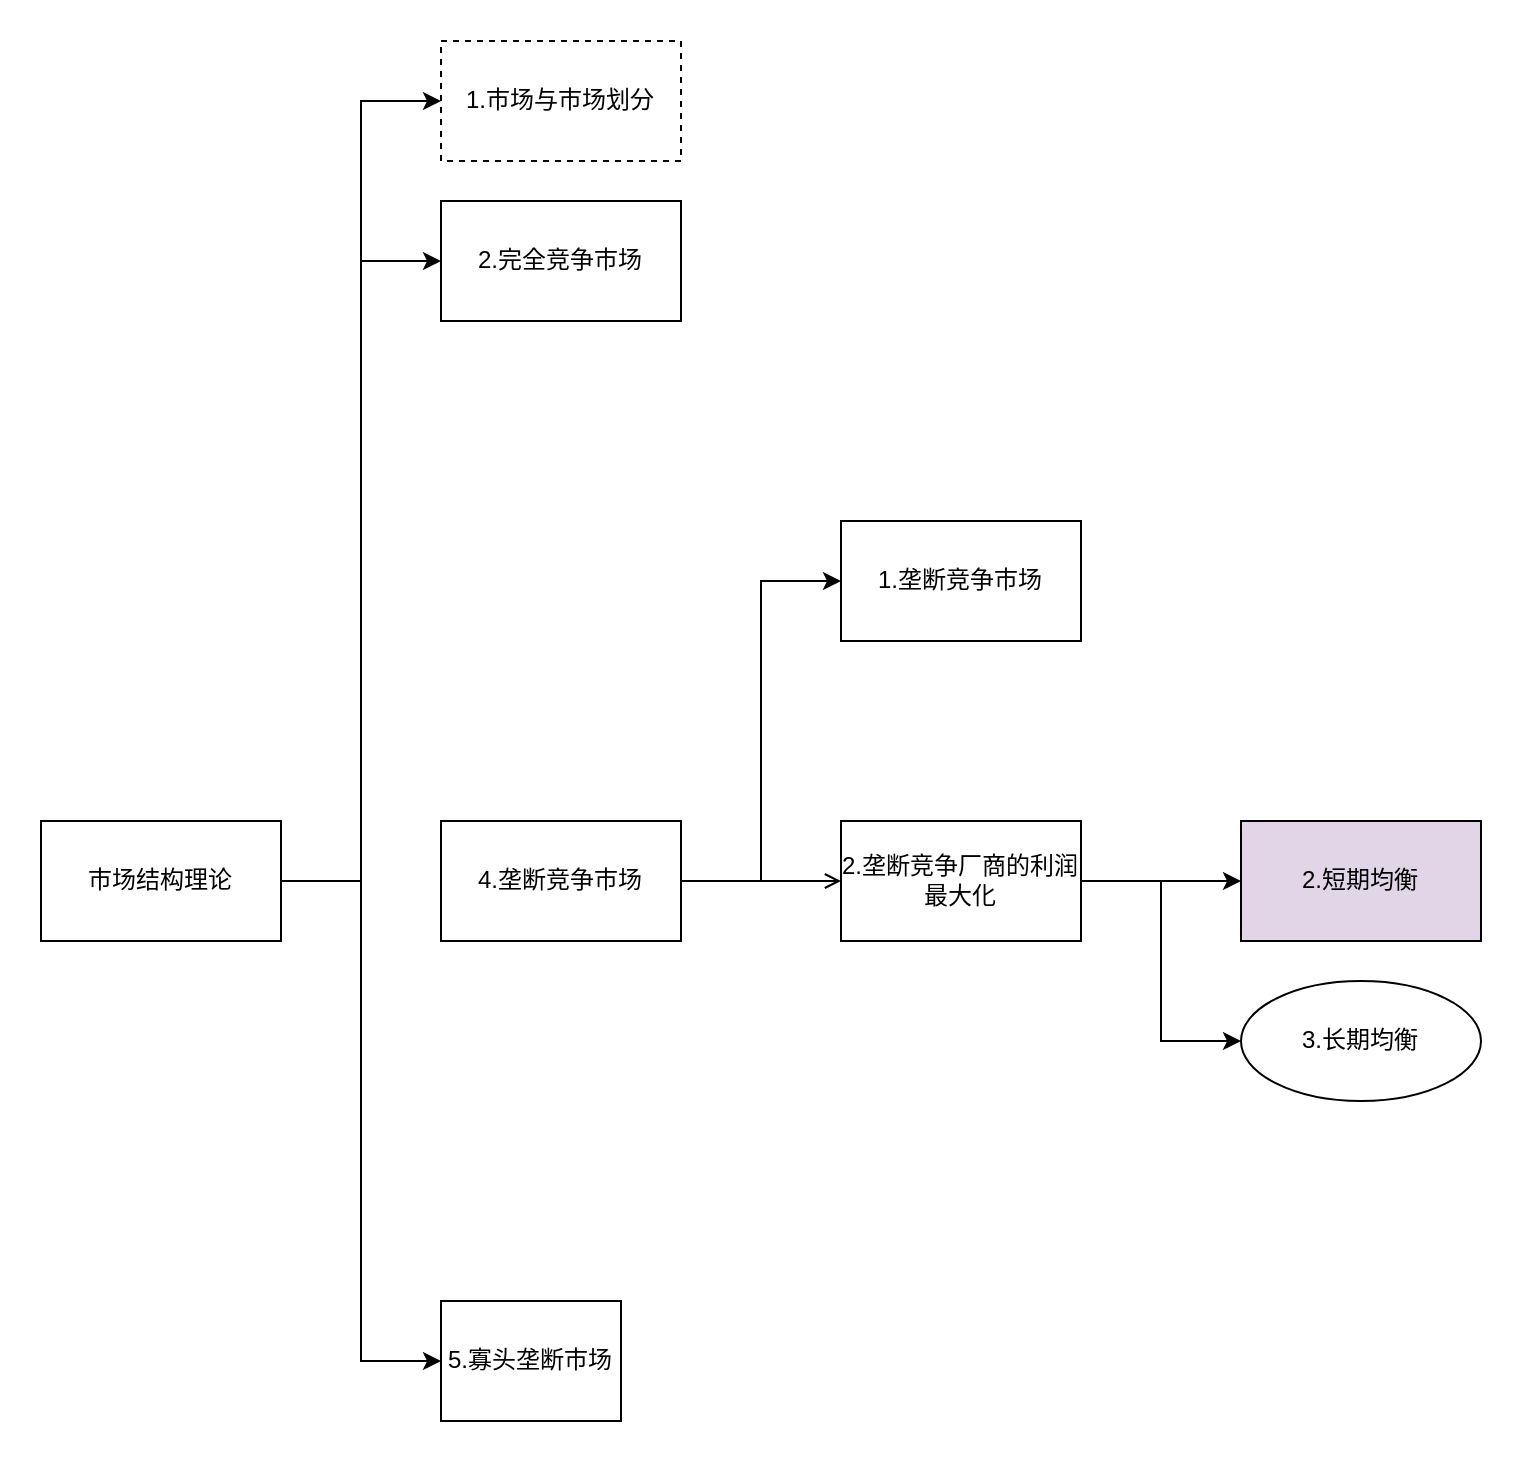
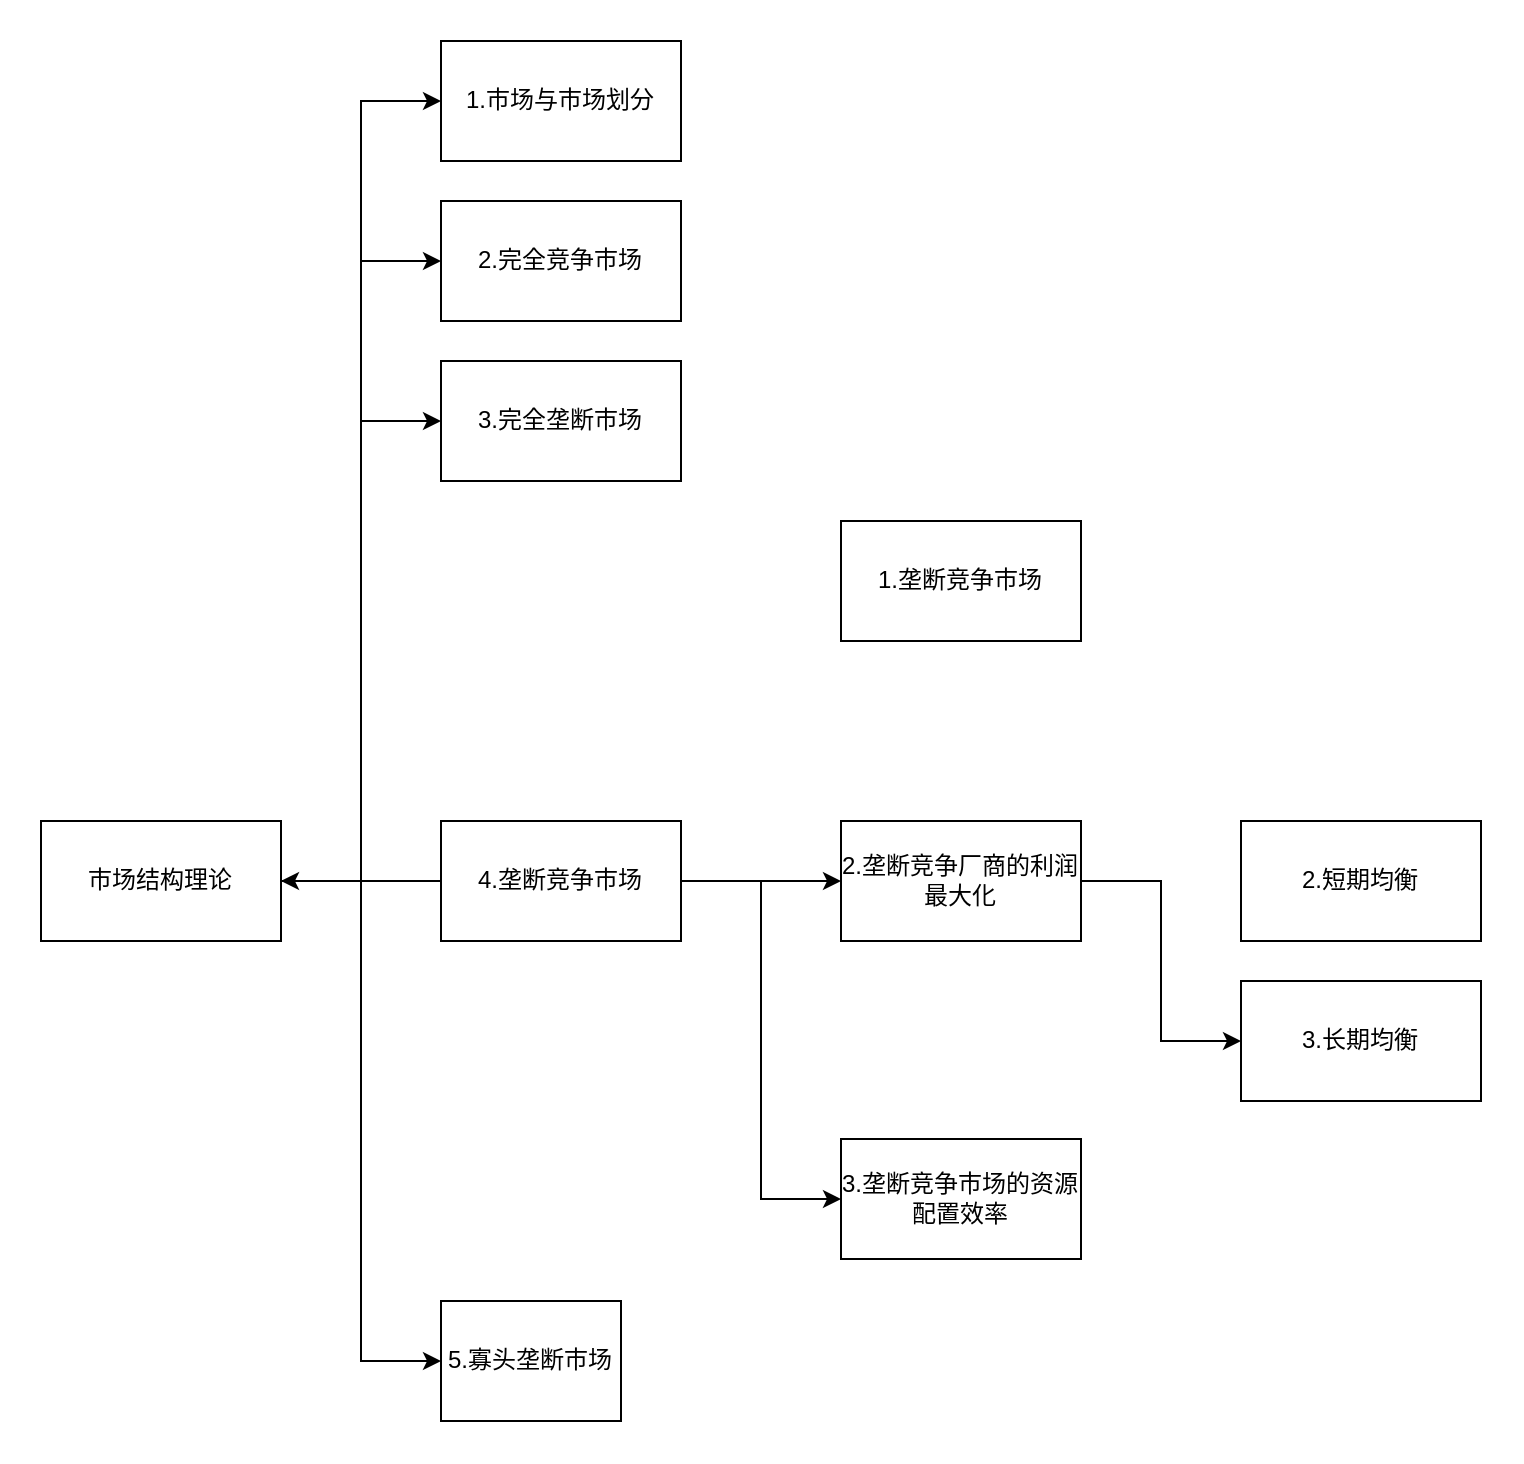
  <mxCell id="0" />
  <mxCell id="1" parent="0" />
  <mxCell id="2" value="" style="edgeStyle=orthogonalEdgeStyle;rounded=0;orthogonalLoop=1;jettySize=auto;html=1;entryX=0;entryY=0.5;entryDx=0;entryDy=0;" parent="1" source="6" target="7" edge="1"><mxGeometry relative="1" as="geometry" /></mxCell>
  <mxCell id="3" style="edgeStyle=orthogonalEdgeStyle;rounded=0;orthogonalLoop=1;jettySize=auto;html=1;entryX=0;entryY=0.5;entryDx=0;entryDy=0;" parent="1" source="6" target="14" edge="1"><mxGeometry relative="1" as="geometry" /></mxCell>
+ <mxCell id="4" style="edgeStyle=orthogonalEdgeStyle;rounded=0;orthogonalLoop=1;jettySize=auto;html=1;entryX=0;entryY=0.5;entryDx=0;entryDy=0;" parent="1" source="6" target="13" edge="1"><mxGeometry relative="1" as="geometry" /></mxCell>
  <mxCell id="5" style="edgeStyle=orthogonalEdgeStyle;rounded=0;orthogonalLoop=1;jettySize=auto;html=1;entryX=0;entryY=0.5;entryDx=0;entryDy=0;" parent="1" source="6" target="8" edge="1"><mxGeometry relative="1" as="geometry" /></mxCell>
  <mxCell id="6" value="市场结构理论" style="rounded=0;whiteSpace=wrap;html=1;" parent="1" vertex="1"><mxGeometry x="20" y="410" width="120" height="60" as="geometry" /></mxCell>
- <mxCell id="7" value="1.市场与市场划分" style="rounded=0;whiteSpace=wrap;html=1;dashed=1;" parent="1" vertex="1"><mxGeometry x="220" y="20" width="120" height="60" as="geometry" /></mxCell>
+ <mxCell id="7" value="1.市场与市场划分" style="rounded=0;whiteSpace=wrap;html=1;" parent="1" vertex="1"><mxGeometry x="220" y="20" width="120" height="60" as="geometry" /></mxCell>
  <mxCell id="8" value="5.寡头垄断市场" style="rounded=0;whiteSpace=wrap;html=1;" parent="1" vertex="1"><mxGeometry x="220" y="650" width="90" height="60" as="geometry" /></mxCell>
- <mxCell id="9" value="" style="edgeStyle=orthogonalEdgeStyle;rounded=0;orthogonalLoop=1;jettySize=auto;html=1;entryX=0;entryY=0.5;entryDx=0;entryDy=0;endArrow=open;" parent="1" source="12" target="17" edge="1"><mxGeometry relative="1" as="geometry" /></mxCell>
- <mxCell id="10" style="edgeStyle=orthogonalEdgeStyle;rounded=0;orthogonalLoop=1;jettySize=auto;html=1;entryX=0;entryY=0.5;entryDx=0;entryDy=0;" parent="1" source="12" target="18" edge="1"><mxGeometry relative="1" as="geometry" /></mxCell>
+ <mxCell id="9" value="" style="edgeStyle=orthogonalEdgeStyle;rounded=0;orthogonalLoop=1;jettySize=auto;html=1;entryX=0;entryY=0.5;entryDx=0;entryDy=0;" parent="1" source="12" target="17" edge="1"><mxGeometry relative="1" as="geometry" /></mxCell>
+ <mxCell id="10" style="edgeStyle=orthogonalEdgeStyle;rounded=0;orthogonalLoop=1;jettySize=auto;html=1;" parent="1" source="12" target="6" edge="1"><mxGeometry relative="1" as="geometry" /></mxCell>
+ <mxCell id="11" style="edgeStyle=orthogonalEdgeStyle;rounded=0;orthogonalLoop=1;jettySize=auto;html=1;entryX=0;entryY=0.5;entryDx=0;entryDy=0;" parent="1" source="12" target="19" edge="1"><mxGeometry relative="1" as="geometry" /></mxCell>
  <mxCell id="12" value="4.垄断竞争市场" style="rounded=0;whiteSpace=wrap;html=1;" parent="1" vertex="1"><mxGeometry x="220" y="410" width="120" height="60" as="geometry" /></mxCell>
+ <mxCell id="13" value="3.完全垄断市场" style="rounded=0;whiteSpace=wrap;html=1;" parent="1" vertex="1"><mxGeometry x="220" y="180" width="120" height="60" as="geometry" /></mxCell>
  <mxCell id="14" value="2.完全竞争市场" style="rounded=0;whiteSpace=wrap;html=1;" parent="1" vertex="1"><mxGeometry x="220" y="100" width="120" height="60" as="geometry" /></mxCell>
- <mxCell id="15" value="" style="edgeStyle=orthogonalEdgeStyle;rounded=0;orthogonalLoop=1;jettySize=auto;html=1;" parent="1" source="17" target="20" edge="1"><mxGeometry relative="1" as="geometry" /></mxCell>
  <mxCell id="16" style="edgeStyle=orthogonalEdgeStyle;rounded=0;orthogonalLoop=1;jettySize=auto;html=1;entryX=0;entryY=0.5;entryDx=0;entryDy=0;" parent="1" source="17" target="21" edge="1"><mxGeometry relative="1" as="geometry" /></mxCell>
  <mxCell id="17" value="2.垄断竞争厂商的利润最大化" style="rounded=0;whiteSpace=wrap;html=1;" parent="1" vertex="1"><mxGeometry x="420" y="410" width="120" height="60" as="geometry" /></mxCell>
  <mxCell id="18" value="1.垄断竞争市场" style="rounded=0;whiteSpace=wrap;html=1;" parent="1" vertex="1"><mxGeometry x="420" y="260" width="120" height="60" as="geometry" /></mxCell>
- <mxCell id="20" value="2.短期均衡" style="rounded=0;whiteSpace=wrap;html=1;fillColor=#e1d5e7;" parent="1" vertex="1"><mxGeometry x="620" y="410" width="120" height="60" as="geometry" /></mxCell>
- <mxCell id="21" value="3.长期均衡" style="ellipse;whiteSpace=wrap;html=1;" parent="1" vertex="1"><mxGeometry x="620" y="490" width="120" height="60" as="geometry" /></mxCell>
+ <mxCell id="19" value="3.垄断竞争市场的资源配置效率" style="rounded=0;whiteSpace=wrap;html=1;" parent="1" vertex="1"><mxGeometry x="420" y="569" width="120" height="60" as="geometry" /></mxCell>
+ <mxCell id="20" value="2.短期均衡" style="rounded=0;whiteSpace=wrap;html=1;" parent="1" vertex="1"><mxGeometry x="620" y="410" width="120" height="60" as="geometry" /></mxCell>
+ <mxCell id="21" value="3.长期均衡" style="rounded=0;whiteSpace=wrap;html=1;" parent="1" vertex="1"><mxGeometry x="620" y="490" width="120" height="60" as="geometry" /></mxCell>
